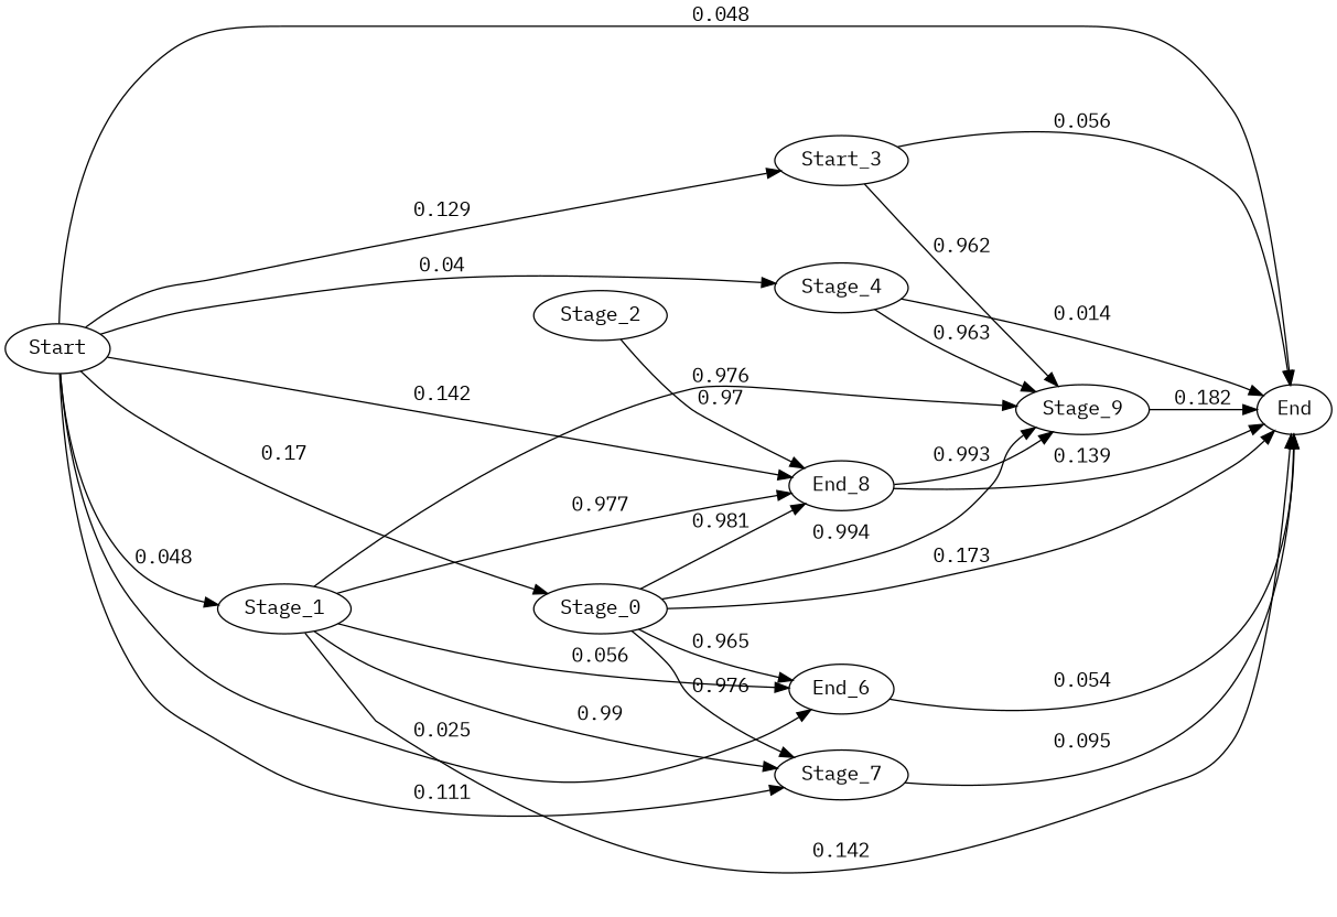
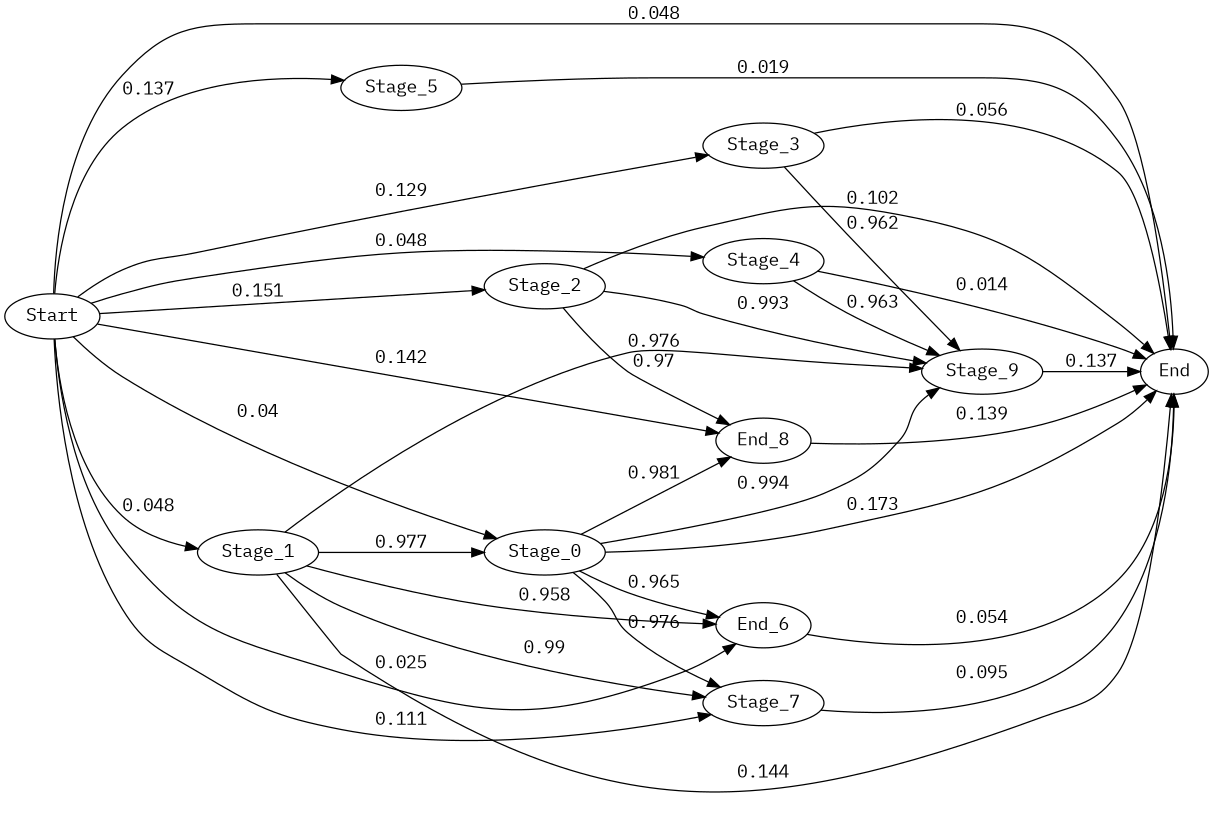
  digraph {
    fontname="IBM Plex Mono"
    rankdir=LR
    node [fontname="IBM Plex Mono"]
    edge [fontname="IBM Plex Mono"]
    Start
    Stage_0
    Stage_1
    Stage_2
-   Stage_3 [label=Start_3]
+   Stage_3
    Stage_4
+   Stage_5
    n8 [label=End_6]
    Stage_7
    n10 [label=End_8]
    End
    Stage_9
-   Start -> Stage_0 [label=0.17]
+   Start -> Stage_0 [label=0.04]
    Start -> Stage_1 [label=0.048]
+   Start -> Stage_2 [label=0.151]
    Start -> Stage_3 [label=0.129]
-   Start -> Stage_4 [label=0.04]
+   Start -> Stage_4 [label=0.048]
+   Start -> Stage_5 [label=0.137]
    Start -> n8 [label=0.025]
    Start -> Stage_7 [label=0.111]
    Start -> n10 [label=0.142]
    Start -> End [label=0.048]
    Stage_0 -> n8 [label=0.965]
    Stage_0 -> Stage_7 [label=0.976]
    Stage_0 -> n10 [label=0.981]
    Stage_0 -> End [label=0.173]
    Stage_0 -> Stage_9 [label=0.994]
-   Stage_1 -> n8 [label=0.056]
+   Stage_1 -> n8 [label=0.958]
    Stage_1 -> Stage_7 [label=0.99]
-   Stage_1 -> n10 [label=0.977]
-   Stage_1 -> End [label=0.142]
+   Stage_1 -> Stage_0 [label=0.977]
+   Stage_1 -> End [label=0.144]
    Stage_1 -> Stage_9 [label=0.976]
    Stage_2 -> n10 [label=0.97]
-   n10 -> Stage_9 [label=0.993]
+   Stage_2 -> End [label=0.102]
+   Stage_2 -> Stage_9 [label=0.993]
    Stage_3 -> End [label=0.056]
    Stage_3 -> Stage_9 [label=0.962]
    Stage_4 -> End [label=0.014]
    Stage_4 -> Stage_9 [label=0.963]
+   Stage_5 -> End [label=0.019]
    n8 -> End [label=0.054]
    Stage_7 -> End [label=0.095]
    n10 -> End [label=0.139]
-   Stage_9 -> End [label=0.182]
+   Stage_9 -> End [label=0.137]
  }
